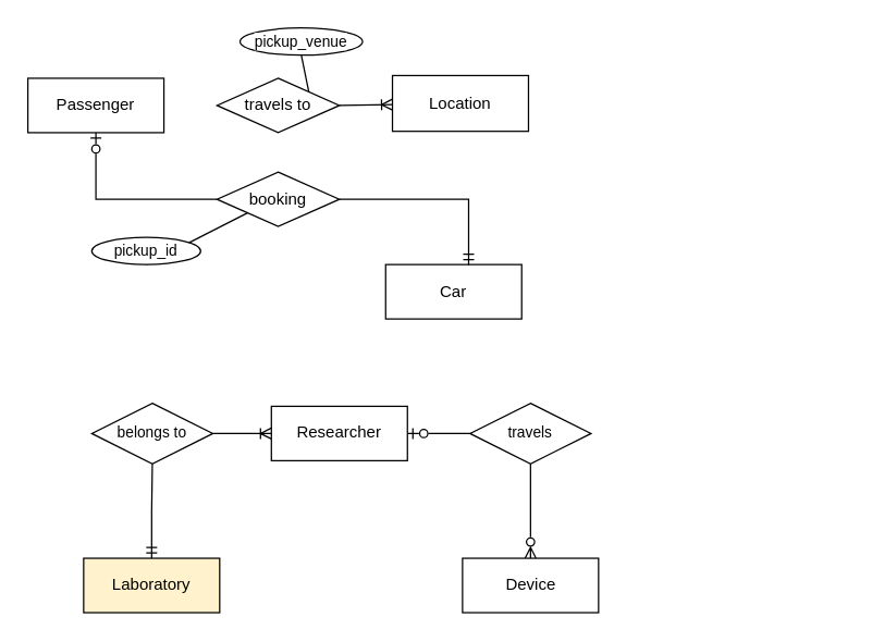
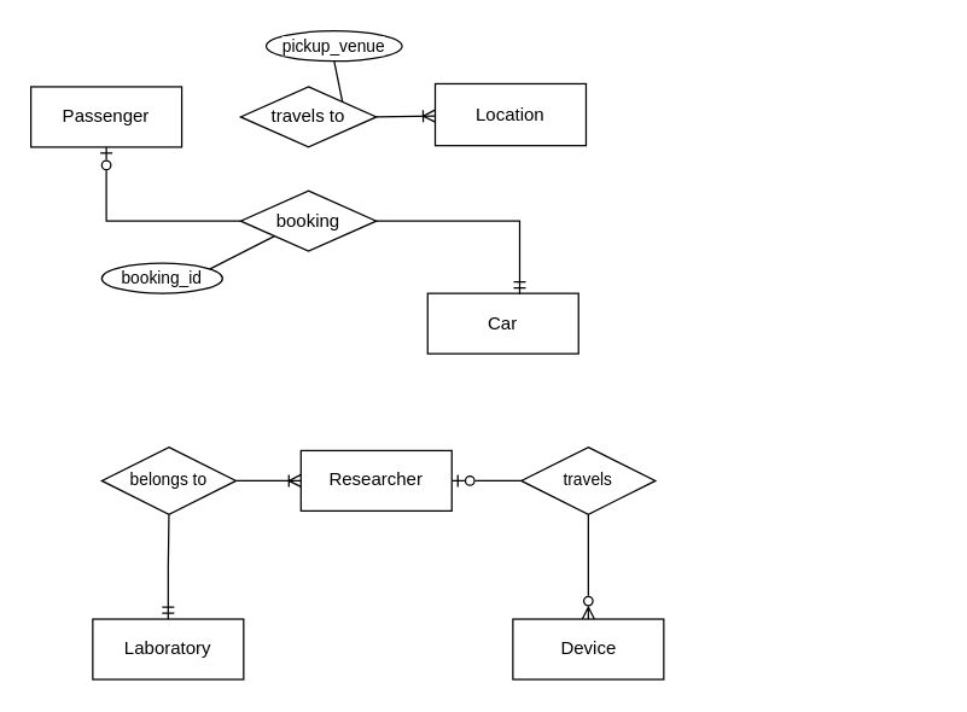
  <mxCell id="0" />
  <mxCell id="1" parent="0" />
  <mxCell id="2" style="edgeStyle=orthogonalEdgeStyle;shape=connector;rounded=0;orthogonalLoop=1;jettySize=auto;html=1;exitX=0.5;exitY=1;exitDx=0;exitDy=0;entryX=0;entryY=0.5;entryDx=0;entryDy=0;strokeColor=default;align=center;verticalAlign=middle;fontFamily=Helvetica;fontSize=11;fontColor=default;labelBackgroundColor=default;endArrow=none;endFill=0;startArrow=ERzeroToOne;startFill=0;" edge="1" parent="1" source="3" target="13"><mxGeometry relative="1" as="geometry" /></mxCell>
  <mxCell id="3" value="Passenger" style="whiteSpace=wrap;html=1;align=center;" vertex="1" parent="1"><mxGeometry x="20" y="57" width="100" height="40" as="geometry" /></mxCell>
  <mxCell id="4" value="Location" style="whiteSpace=wrap;html=1;align=center;" vertex="1" parent="1"><mxGeometry x="288" y="55" width="100" height="41" as="geometry" /></mxCell>
  <mxCell id="5" style="edgeStyle=none;shape=connector;rounded=0;orthogonalLoop=1;jettySize=auto;html=1;exitX=1;exitY=0.5;exitDx=0;exitDy=0;strokeColor=default;align=center;verticalAlign=middle;fontFamily=Helvetica;fontSize=11;fontColor=default;labelBackgroundColor=default;endArrow=ERoneToMany;endFill=0;" edge="1" parent="1" source="8" target="4"><mxGeometry relative="1" as="geometry"><mxPoint x="299" y="77" as="targetPoint" /></mxGeometry></mxCell>
  <mxCell id="6" style="edgeStyle=none;shape=connector;rounded=0;orthogonalLoop=1;jettySize=auto;html=1;entryX=0.5;entryY=1;entryDx=0;entryDy=0;strokeColor=default;align=center;verticalAlign=middle;fontFamily=Helvetica;fontSize=11;fontColor=default;labelBackgroundColor=default;endArrow=none;endFill=0;exitX=0;exitY=1;exitDx=0;exitDy=0;" edge="1" parent="1" source="13" target="10"><mxGeometry relative="1" as="geometry"><mxPoint x="179" y="124" as="sourcePoint" /></mxGeometry></mxCell>
  <mxCell id="7" style="edgeStyle=none;shape=connector;rounded=0;orthogonalLoop=1;jettySize=auto;html=1;exitX=1;exitY=0;exitDx=0;exitDy=0;entryX=0.5;entryY=1;entryDx=0;entryDy=0;strokeColor=default;align=center;verticalAlign=middle;fontFamily=Helvetica;fontSize=11;fontColor=default;labelBackgroundColor=default;endArrow=none;endFill=0;" edge="1" parent="1" source="8" target="11"><mxGeometry relative="1" as="geometry" /></mxCell>
  <mxCell id="8" value="travels to" style="shape=rhombus;perimeter=rhombusPerimeter;whiteSpace=wrap;html=1;align=center;" vertex="1" parent="1"><mxGeometry x="159" y="57" width="90" height="40" as="geometry" /></mxCell>
  <mxCell id="9" style="edgeStyle=none;shape=connector;rounded=0;orthogonalLoop=1;jettySize=auto;html=1;exitX=0.75;exitY=1;exitDx=0;exitDy=0;strokeColor=default;align=center;verticalAlign=middle;fontFamily=Helvetica;fontSize=11;fontColor=default;labelBackgroundColor=default;endArrow=none;endFill=0;" edge="1" parent="1"><mxGeometry relative="1" as="geometry"><mxPoint x="619" y="97" as="sourcePoint" /><mxPoint x="619" y="97" as="targetPoint" /></mxGeometry></mxCell>
- <mxCell id="10" value="pickup_id" style="ellipse;whiteSpace=wrap;html=1;align=center;fontFamily=Helvetica;fontSize=11;fontColor=default;labelBackgroundColor=default;" vertex="1" parent="1"><mxGeometry x="67" y="174" width="80" height="20" as="geometry" /></mxCell>
+ <mxCell id="10" value="booking_id" style="ellipse;whiteSpace=wrap;html=1;align=center;fontFamily=Helvetica;fontSize=11;fontColor=default;labelBackgroundColor=default;" vertex="1" parent="1"><mxGeometry x="67" y="174" width="80" height="20" as="geometry" /></mxCell>
  <mxCell id="11" value="pickup_venue" style="ellipse;whiteSpace=wrap;html=1;align=center;fontFamily=Helvetica;fontSize=11;fontColor=default;labelBackgroundColor=default;" vertex="1" parent="1"><mxGeometry x="176" y="20" width="90" height="20" as="geometry" /></mxCell>
  <mxCell id="12" value="Car" style="whiteSpace=wrap;html=1;align=center;" vertex="1" parent="1"><mxGeometry x="283" y="194" width="100" height="40" as="geometry" /></mxCell>
  <mxCell id="13" value="booking" style="shape=rhombus;perimeter=rhombusPerimeter;whiteSpace=wrap;html=1;align=center;" vertex="1" parent="1"><mxGeometry x="159" y="126" width="90" height="40" as="geometry" /></mxCell>
  <mxCell id="14" style="edgeStyle=orthogonalEdgeStyle;shape=connector;rounded=0;orthogonalLoop=1;jettySize=auto;html=1;exitX=1;exitY=0.5;exitDx=0;exitDy=0;entryX=0.61;entryY=0.01;entryDx=0;entryDy=0;entryPerimeter=0;strokeColor=default;align=center;verticalAlign=middle;fontFamily=Helvetica;fontSize=11;fontColor=default;labelBackgroundColor=default;endArrow=ERmandOne;endFill=0;" edge="1" parent="1" source="13" target="12"><mxGeometry relative="1" as="geometry" /></mxCell>
  <mxCell id="15" style="edgeStyle=orthogonalEdgeStyle;shape=connector;rounded=0;orthogonalLoop=1;jettySize=auto;html=1;exitX=0.5;exitY=0;exitDx=0;exitDy=0;entryX=0.5;entryY=1;entryDx=0;entryDy=0;strokeColor=default;align=center;verticalAlign=middle;fontFamily=Helvetica;fontSize=11;fontColor=default;labelBackgroundColor=default;endArrow=none;endFill=0;startArrow=ERmandOne;startFill=0;" edge="1" parent="1" source="16" target="20"><mxGeometry relative="1" as="geometry" /></mxCell>
- <mxCell id="16" value="Laboratory" style="whiteSpace=wrap;html=1;align=center;fillColor=#fff2cc;" vertex="1" parent="1"><mxGeometry x="61" y="410" width="100" height="40" as="geometry" /></mxCell>
+ <mxCell id="16" value="Laboratory" style="whiteSpace=wrap;html=1;align=center;" vertex="1" parent="1"><mxGeometry x="61" y="410" width="100" height="40" as="geometry" /></mxCell>
  <mxCell id="17" style="edgeStyle=none;shape=connector;rounded=0;orthogonalLoop=1;jettySize=auto;html=1;exitX=1;exitY=0.5;exitDx=0;exitDy=0;entryX=0;entryY=0.5;entryDx=0;entryDy=0;strokeColor=default;align=center;verticalAlign=middle;fontFamily=Helvetica;fontSize=11;fontColor=default;labelBackgroundColor=default;endArrow=none;endFill=0;startArrow=ERzeroToOne;startFill=0;" edge="1" parent="1" source="18" target="23"><mxGeometry relative="1" as="geometry" /></mxCell>
  <mxCell id="18" value="Researcher" style="whiteSpace=wrap;html=1;align=center;" vertex="1" parent="1"><mxGeometry x="199" y="298.25" width="100" height="40" as="geometry" /></mxCell>
  <mxCell id="19" style="edgeStyle=none;shape=connector;rounded=0;orthogonalLoop=1;jettySize=auto;html=1;exitX=1;exitY=0.5;exitDx=0;exitDy=0;strokeColor=default;align=center;verticalAlign=middle;fontFamily=Helvetica;fontSize=11;fontColor=default;labelBackgroundColor=default;endArrow=ERoneToMany;endFill=0;entryX=0;entryY=0.5;entryDx=0;entryDy=0;" edge="1" parent="1" source="20" target="18"><mxGeometry relative="1" as="geometry"><mxPoint x="203" y="318" as="targetPoint" /></mxGeometry></mxCell>
  <mxCell id="20" value="belongs to" style="shape=rhombus;perimeter=rhombusPerimeter;whiteSpace=wrap;html=1;align=center;fontFamily=Helvetica;fontSize=11;fontColor=default;labelBackgroundColor=default;" vertex="1" parent="1"><mxGeometry x="67" y="296" width="89" height="44.5" as="geometry" /></mxCell>
  <mxCell id="21" value="Device" style="whiteSpace=wrap;html=1;align=center;" vertex="1" parent="1"><mxGeometry x="339.5" y="410" width="100" height="40" as="geometry" /></mxCell>
  <mxCell id="22" style="edgeStyle=orthogonalEdgeStyle;shape=connector;rounded=0;orthogonalLoop=1;jettySize=auto;html=1;exitX=0.5;exitY=1;exitDx=0;exitDy=0;entryX=0.5;entryY=0;entryDx=0;entryDy=0;strokeColor=default;align=center;verticalAlign=middle;fontFamily=Helvetica;fontSize=11;fontColor=default;labelBackgroundColor=default;endArrow=ERzeroToMany;endFill=0;" edge="1" parent="1" source="23" target="21"><mxGeometry relative="1" as="geometry" /></mxCell>
  <mxCell id="23" value="travels" style="shape=rhombus;perimeter=rhombusPerimeter;whiteSpace=wrap;html=1;align=center;fontFamily=Helvetica;fontSize=11;fontColor=default;labelBackgroundColor=default;" vertex="1" parent="1"><mxGeometry x="345" y="296" width="89" height="44.5" as="geometry" /></mxCell>
